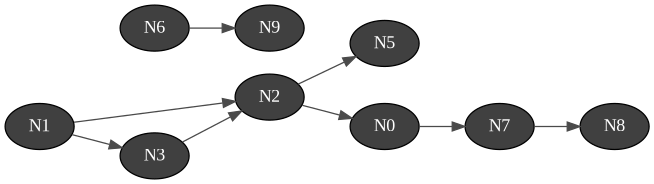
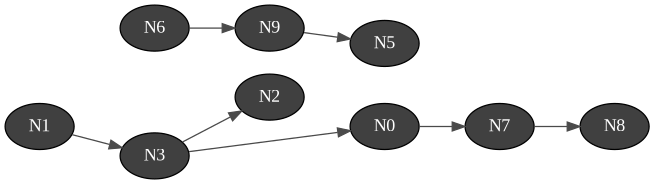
  digraph {
    fontname="Liberation Serif"
    rankdir=LR
    node [fillcolor="#404040" fontcolor=white fontname="Liberation Serif" style=filled]
    edge [color="#4A4A4A" fontname="Liberation Serif" fontsize=10 penwidth=1]
    N6
    N9
    N2
    N5
    n5 [label=N0]
    N7
    N3
    N8
    N1
    N6 -> N9
-   N2 -> N5
-   N2 -> n5
+   N9 -> N5
+   N3 -> n5
    n5 -> N7
    N7 -> N8
    N3 -> N2
-   N1 -> N2
    N1 -> N3
  }
